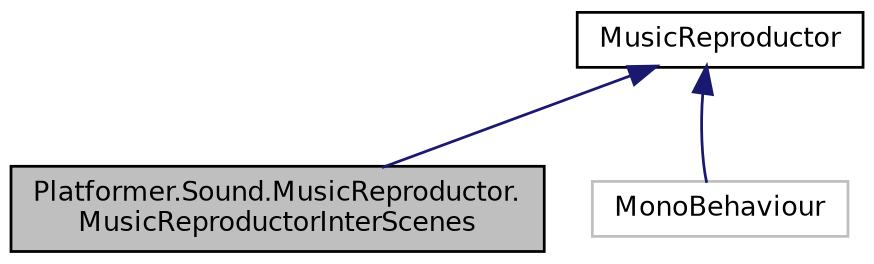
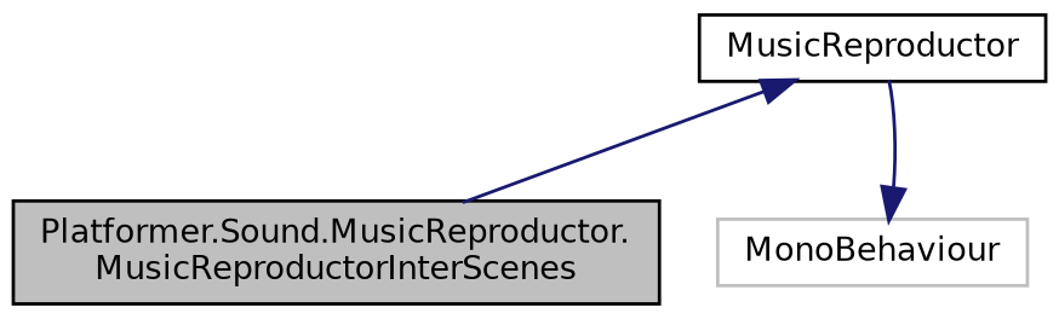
  digraph {
    node [color=black fillcolor=white fontname=Helvetica fontsize=10 shape=record style=filled]
    edge [color=midnightblue dir=back fontname=Helvetica fontsize=10 labelfontname=Helvetica labelfontsize=10 style=solid]
    n1 [fillcolor=grey75 fontcolor=black height=0.2 label="Platformer.Sound.MusicReproductor.\lMusicReproductorInterScenes" width=0.4]
    n2 [height=0.2 label=MusicReproductor width=0.4]
    n3 [color=grey75 height=0.2 label=MonoBehaviour width=0.4]
    n2 -> n1
-   n2 -> n3
+   n3 -> n2
  }
